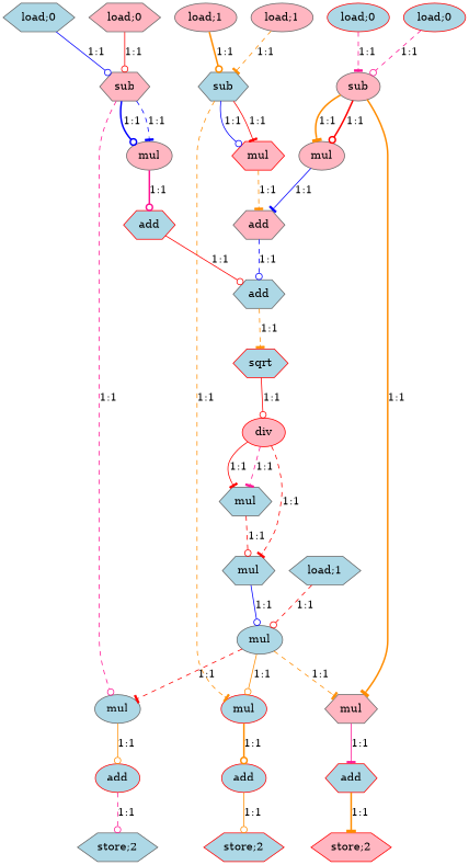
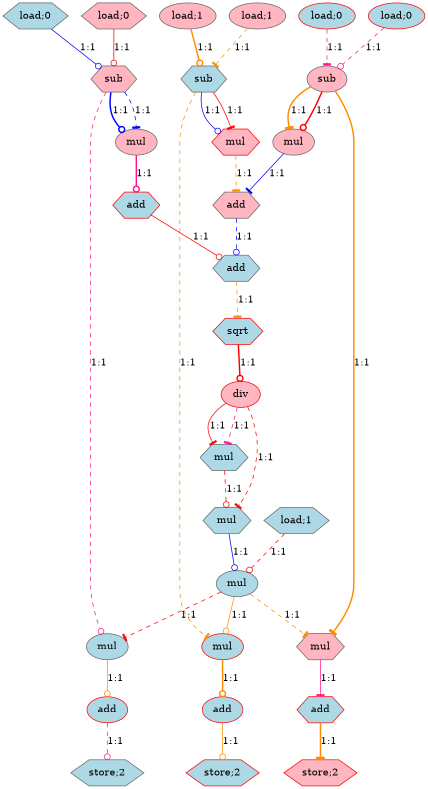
  digraph {
    node [style=filled fillcolor=lightblue color=gray40 shape=hexagon]
    edge [color=darkorange style=dashed arrowhead=odot]
    n1 [label="load;0" color=red shape=ellipse]
    n2 [label=sub fillcolor=lightpink shape=ellipse]
    n3 [label="load;0" color=red shape=ellipse]
    n4 [label="load;0"]
    n5 [label=sub fillcolor=lightpink]
    n6 [label="load;0" fillcolor=lightpink]
    n7 [label="load;1" fillcolor=lightpink shape=ellipse]
    n8 [label=sub]
    n9 [label="load;1" fillcolor=lightpink shape=ellipse]
    n10 [label=mul fillcolor=lightpink shape=ellipse]
    n11 [label=mul fillcolor=lightpink]
    n12 [label=mul fillcolor=lightpink shape=ellipse]
    n13 [label=mul shape=ellipse]
    n14 [label=mul fillcolor=lightpink color=red]
    n15 [label=mul color=red shape=ellipse]
    n16 [label=add fillcolor=lightpink]
    n17 [label=add color=red]
    n18 [label=add]
    n19 [label=sqrt color=red]
    n20 [label=div fillcolor=lightpink color=red shape=ellipse]
    n21 [label=mul]
    n22 [label=mul]
    n23 [label="load;1"]
    n24 [label=mul shape=ellipse]
    n25 [label=add color=red]
    n26 [label=add color=red shape=ellipse]
    n27 [label=add color=red shape=ellipse]
    n28 [label="store;2" fillcolor=lightpink color=red]
    n29 [label="store;2"]
    n30 [label="store;2" color=red]
    n1 -> n2 [label="1:1" color=deeppink arrowhead=tee]
    n2 -> n10 [label="1:1" color=red style=bold]
    n2 -> n10 [label="1:1" style=bold arrowhead=tee]
    n2 -> n11 [label="1:1" style=bold arrowhead=tee]
    n3 -> n2 [label="1:1" color=deeppink]
    n4 -> n5 [label="1:1" color=blue style=solid]
    n5 -> n12 [label="1:1" color=blue arrowhead=tee]
    n5 -> n12 [label="1:1" color=blue style=bold]
    n5 -> n13 [label="1:1" color=deeppink]
    n6 -> n5 [label="1:1" color=red style=solid]
    n7 -> n8 [label="1:1" style=bold]
    n8 -> n14 [label="1:1" color=blue style=solid]
    n8 -> n14 [label="1:1" color=red style=solid arrowhead=tee]
    n8 -> n15 [label="1:1" arrowhead=tee]
    n9 -> n8 [label="1:1" arrowhead=tee]
    n10 -> n16 [label="1:1" color=blue style=solid arrowhead=tee]
    n11 -> n25 [label="1:1" color=deeppink style=solid arrowhead=tee]
    n12 -> n17 [label="1:1" color=deeppink style=bold]
    n13 -> n26 [label="1:1" style=solid]
    n14 -> n16 [label="1:1" arrowhead=tee]
    n15 -> n27 [label="1:1" style=bold]
    n16 -> n18 [label="1:1" color=blue]
    n17 -> n18 [label="1:1" color=red style=solid]
    n18 -> n19 [label="1:1" arrowhead=tee]
-   n19 -> n20 [label="1:1" color=red style=solid]
+   n19 -> n20 [label="1:1" color=red style=bold]
    n20 -> n21 [label="1:1" color=red style=solid arrowhead=tee]
    n20 -> n21 [label="1:1" color=deeppink arrowhead=tee]
    n20 -> n22 [label="1:1" color=red arrowhead=tee]
    n21 -> n22 [label="1:1" color=red]
    n22 -> n24 [label="1:1" color=blue style=solid]
    n23 -> n24 [label="1:1" color=red]
    n24 -> n11 [label="1:1" arrowhead=tee]
    n24 -> n13 [label="1:1" color=red arrowhead=tee]
    n24 -> n15 [label="1:1" style=solid]
    n25 -> n28 [label="1:1" style=bold arrowhead=tee]
    n26 -> n29 [label="1:1" color=deeppink]
    n27 -> n30 [label="1:1" style=solid]
  }
